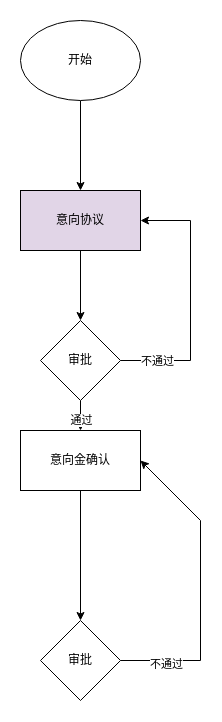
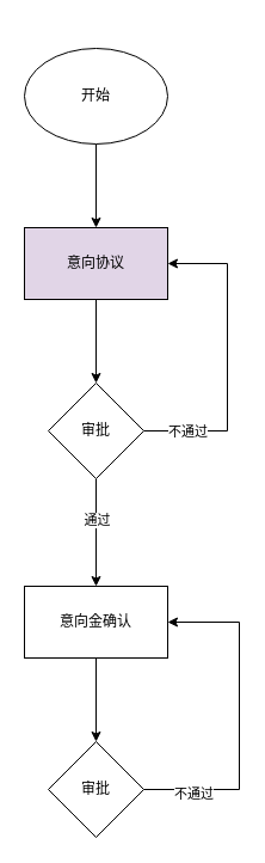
  <mxCell id="0" />
  <mxCell id="1" parent="0" />
  <mxCell id="2" value="" style="edgeStyle=orthogonalEdgeStyle;rounded=0;orthogonalLoop=1;jettySize=auto;html=1;" edge="1" parent="1" source="3" target="5"><mxGeometry relative="1" as="geometry" /></mxCell>
- <mxCell id="3" value="开始" style="ellipse;whiteSpace=wrap;html=1;" vertex="1" parent="1"><mxGeometry x="20" y="20" width="120" height="80" as="geometry" /></mxCell>
+ <mxCell id="3" value="开始" style="ellipse;whiteSpace=wrap;html=1;" vertex="1" parent="1"><mxGeometry x="20" y="40" width="120" height="80" as="geometry" /></mxCell>
  <mxCell id="4" value="" style="edgeStyle=orthogonalEdgeStyle;rounded=0;orthogonalLoop=1;jettySize=auto;html=1;" edge="1" parent="1" source="5" target="8"><mxGeometry relative="1" as="geometry" /></mxCell>
  <mxCell id="5" value="意向协议" style="whiteSpace=wrap;html=1;fillColor=#e1d5e7;" vertex="1" parent="1"><mxGeometry x="20" y="190" width="120" height="60" as="geometry" /></mxCell>
  <mxCell id="6" value="" style="edgeStyle=orthogonalEdgeStyle;rounded=0;orthogonalLoop=1;jettySize=auto;html=1;" edge="1" parent="1" source="8" target="12"><mxGeometry relative="1" as="geometry" /></mxCell>
  <mxCell id="7" value="通过" style="edgeLabel;html=1;align=center;verticalAlign=middle;resizable=0;points=[];" vertex="1" connectable="0" parent="6"><mxGeometry x="-0.244" relative="1" as="geometry"><mxPoint as="offset" /></mxGeometry></mxCell>
  <mxCell id="8" value="审批" style="rhombus;whiteSpace=wrap;html=1;" vertex="1" parent="1"><mxGeometry x="40" y="320" width="80" height="80" as="geometry" /></mxCell>
  <mxCell id="9" value="" style="endArrow=classic;html=1;rounded=0;exitX=1;exitY=0.5;exitDx=0;exitDy=0;entryX=1;entryY=0.5;entryDx=0;entryDy=0;" edge="1" parent="1" source="8" target="5"><mxGeometry width="50" height="50" relative="1" as="geometry"><mxPoint x="230" y="410" as="sourcePoint" /><mxPoint x="280" y="360" as="targetPoint" /><Array as="points"><mxPoint x="190" y="360" /><mxPoint x="190" y="220" /></Array></mxGeometry></mxCell>
  <mxCell id="10" value="不通过" style="edgeLabel;html=1;align=center;verticalAlign=middle;resizable=0;points=[];" vertex="1" connectable="0" parent="9"><mxGeometry x="-0.723" relative="1" as="geometry"><mxPoint as="offset" /></mxGeometry></mxCell>
  <mxCell id="11" value="" style="edgeStyle=orthogonalEdgeStyle;rounded=0;orthogonalLoop=1;jettySize=auto;html=1;" edge="1" parent="1" source="12" target="13"><mxGeometry relative="1" as="geometry" /></mxCell>
- <mxCell id="12" value="意向金确认" style="whiteSpace=wrap;html=1;" vertex="1" parent="1"><mxGeometry x="20" y="430" width="120" height="60" as="geometry" /></mxCell>
+ <mxCell id="12" value="意向金确认" style="whiteSpace=wrap;html=1;" vertex="1" parent="1"><mxGeometry x="20" y="490" width="120" height="60" as="geometry" /></mxCell>
  <mxCell id="13" value="审批" style="rhombus;whiteSpace=wrap;html=1;" vertex="1" parent="1"><mxGeometry x="40" y="620" width="80" height="80" as="geometry" /></mxCell>
  <mxCell id="14" value="" style="endArrow=classic;html=1;rounded=0;entryX=1;entryY=0.5;entryDx=0;entryDy=0;" edge="1" parent="1" target="12"><mxGeometry width="50" height="50" relative="1" as="geometry"><mxPoint x="120" y="660" as="sourcePoint" /><mxPoint x="170" y="610" as="targetPoint" /><Array as="points"><mxPoint x="200" y="660" /><mxPoint x="200" y="520" /></Array></mxGeometry></mxCell>
  <mxCell id="15" value="不通过" style="edgeLabel;html=1;align=center;verticalAlign=middle;resizable=0;points=[];" vertex="1" connectable="0" parent="14"><mxGeometry x="-0.707" y="-3" relative="1" as="geometry"><mxPoint as="offset" /></mxGeometry></mxCell>
